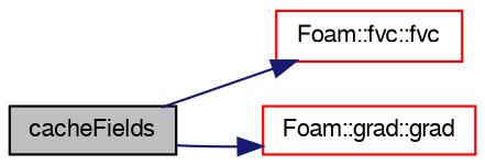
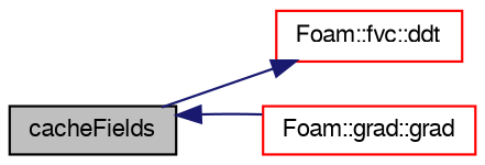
  digraph {
    rankdir=LR
    node [color=red fontname=FreeSans fontsize=10 shape=record]
    edge [color=midnightblue fontname=FreeSans fontsize=10 labelfontname=FreeSans labelfontsize=10 style=solid]
    n1 [color=black fillcolor=grey75 fontcolor=black height=0.2 label=cacheFields style=filled width=0.4]
-   n2 [height=0.2 label="Foam::fvc::fvc" width=0.4]
+   n2 [height=0.2 label="Foam::fvc::ddt" width=0.4]
    n3 [height=0.2 label="Foam::grad::grad" width=0.4]
    n1 -> n2
-   n1 -> n3
+   n3 -> n1
  }
